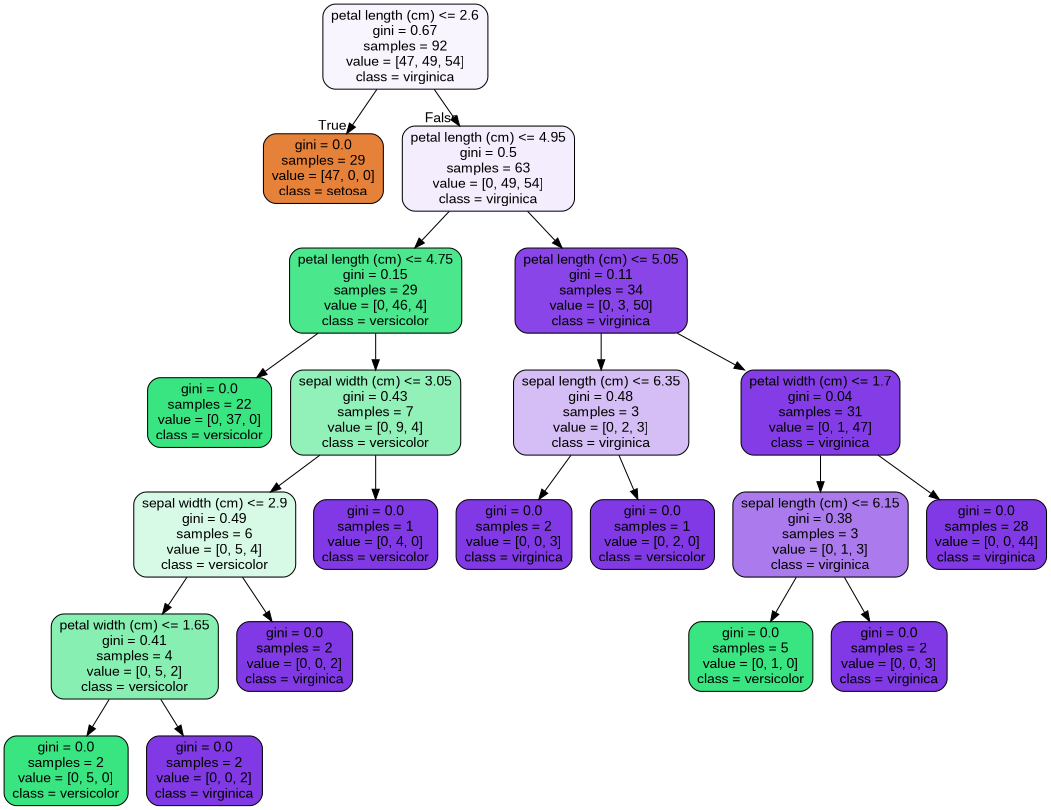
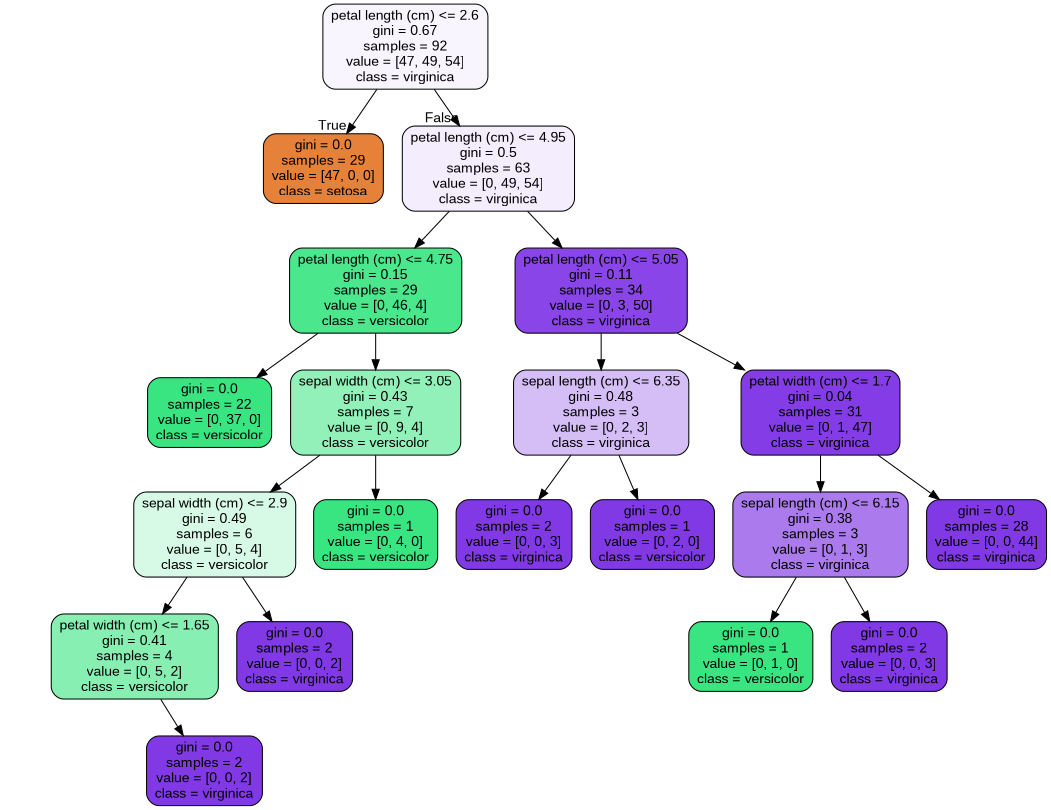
  digraph {
    fontname="Liberation Sans"
    node [color=black fillcolor="#8139e5" fontname="Liberation Sans" shape=box style="filled, rounded"]
    edge [fontname="Liberation Sans"]
    n1 [fillcolor="#f9f5fe" label="petal length (cm) <= 2.6\ngini = 0.67\nsamples = 92\nvalue = [47, 49, 54]\nclass = virginica"]
    n2 [fillcolor="#e58139" label="gini = 0.0\nsamples = 29\nvalue = [47, 0, 0]\nclass = setosa"]
    n3 [fillcolor="#f3edfd" label="petal length (cm) <= 4.95\ngini = 0.5\nsamples = 63\nvalue = [0, 49, 54]\nclass = virginica"]
    n4 [fillcolor="#4ae78c" label="petal length (cm) <= 4.75\ngini = 0.15\nsamples = 29\nvalue = [0, 46, 4]\nclass = versicolor"]
    n5 [fillcolor="#8945e7" label="petal length (cm) <= 5.05\ngini = 0.11\nsamples = 34\nvalue = [0, 3, 50]\nclass = virginica"]
    n6 [fillcolor="#39e581" label="gini = 0.0\nsamples = 22\nvalue = [0, 37, 0]\nclass = versicolor"]
    n7 [fillcolor="#91f1b9" label="sepal width (cm) <= 3.05\ngini = 0.43\nsamples = 7\nvalue = [0, 9, 4]\nclass = versicolor"]
    n8 [fillcolor="#d5bdf6" label="sepal length (cm) <= 6.35\ngini = 0.48\nsamples = 3\nvalue = [0, 2, 3]\nclass = virginica"]
    n9 [fillcolor="#843de6" label="petal width (cm) <= 1.7\ngini = 0.04\nsamples = 31\nvalue = [0, 1, 47]\nclass = virginica"]
    n10 [fillcolor="#d7fae6" label="sepal width (cm) <= 2.9\ngini = 0.49\nsamples = 6\nvalue = [0, 5, 4]\nclass = versicolor"]
-   n11 [label="gini = 0.0\nsamples = 1\nvalue = [0, 4, 0]\nclass = versicolor"]
+   n11 [fillcolor="#39e581" label="gini = 0.0\nsamples = 1\nvalue = [0, 4, 0]\nclass = versicolor"]
    n12 [fillcolor="#88efb3" label="petal width (cm) <= 1.65\ngini = 0.41\nsamples = 4\nvalue = [0, 5, 2]\nclass = versicolor"]
    n13 [label="gini = 0.0\nsamples = 2\nvalue = [0, 0, 2]\nclass = virginica"]
-   n14 [fillcolor="#39e581" label="gini = 0.0\nsamples = 2\nvalue = [0, 5, 0]\nclass = versicolor"]
    n15 [label="gini = 0.0\nsamples = 2\nvalue = [0, 0, 2]\nclass = virginica"]
    n16 [label="gini = 0.0\nsamples = 2\nvalue = [0, 0, 3]\nclass = virginica"]
    n17 [label="gini = 0.0\nsamples = 1\nvalue = [0, 2, 0]\nclass = versicolor"]
    n18 [fillcolor="#ab7bee" label="sepal length (cm) <= 6.15\ngini = 0.38\nsamples = 3\nvalue = [0, 1, 3]\nclass = virginica"]
    n19 [label="gini = 0.0\nsamples = 28\nvalue = [0, 0, 44]\nclass = virginica"]
-   n20 [fillcolor="#39e581" label="gini = 0.0\nsamples = 5\nvalue = [0, 1, 0]\nclass = versicolor"]
+   n20 [fillcolor="#39e581" label="gini = 0.0\nsamples = 1\nvalue = [0, 1, 0]\nclass = versicolor"]
    n21 [label="gini = 0.0\nsamples = 2\nvalue = [0, 0, 3]\nclass = virginica"]
    n1 -> n2 [headlabel=True labelangle=45 labeldistance=2.5]
    n1 -> n3 [headlabel=False labelangle=-45 labeldistance=2.5]
    n3 -> n4
    n3 -> n5
    n4 -> n6
    n4 -> n7
    n5 -> n8
    n5 -> n9
    n7 -> n10
    n7 -> n11
    n8 -> n16
    n8 -> n17
    n9 -> n18
    n9 -> n19
    n10 -> n12
    n10 -> n13
-   n12 -> n14
    n12 -> n15
    n18 -> n20
    n18 -> n21
  }
